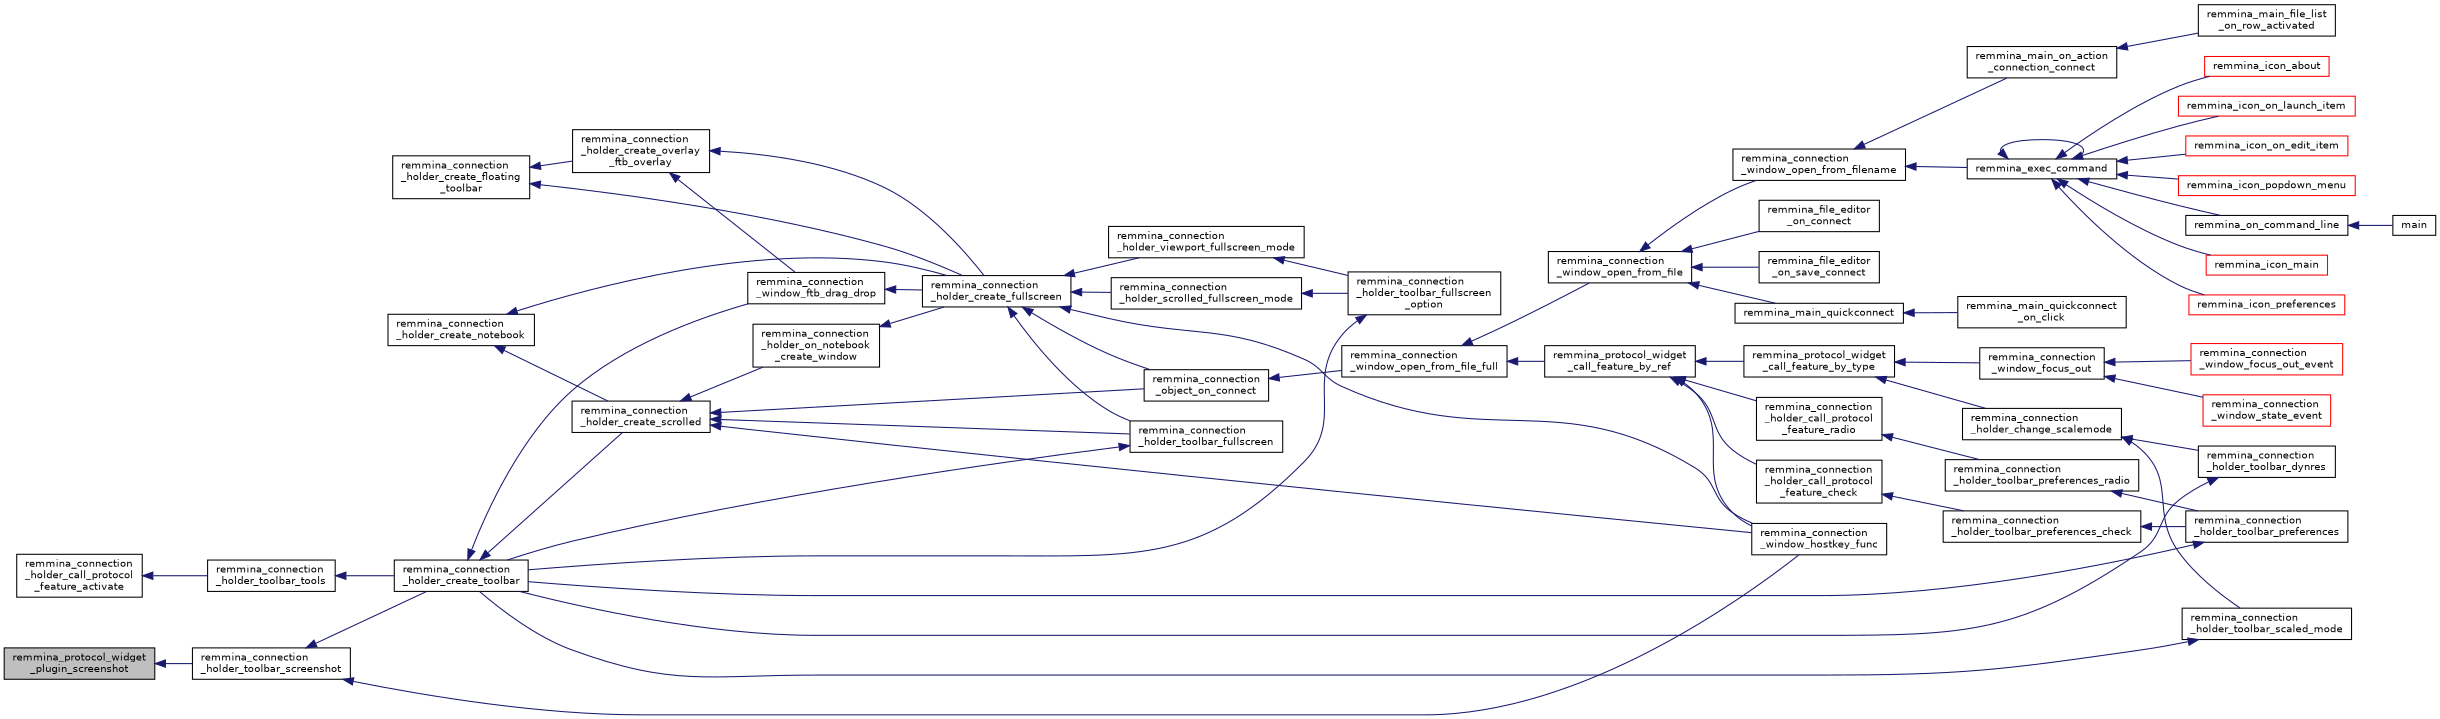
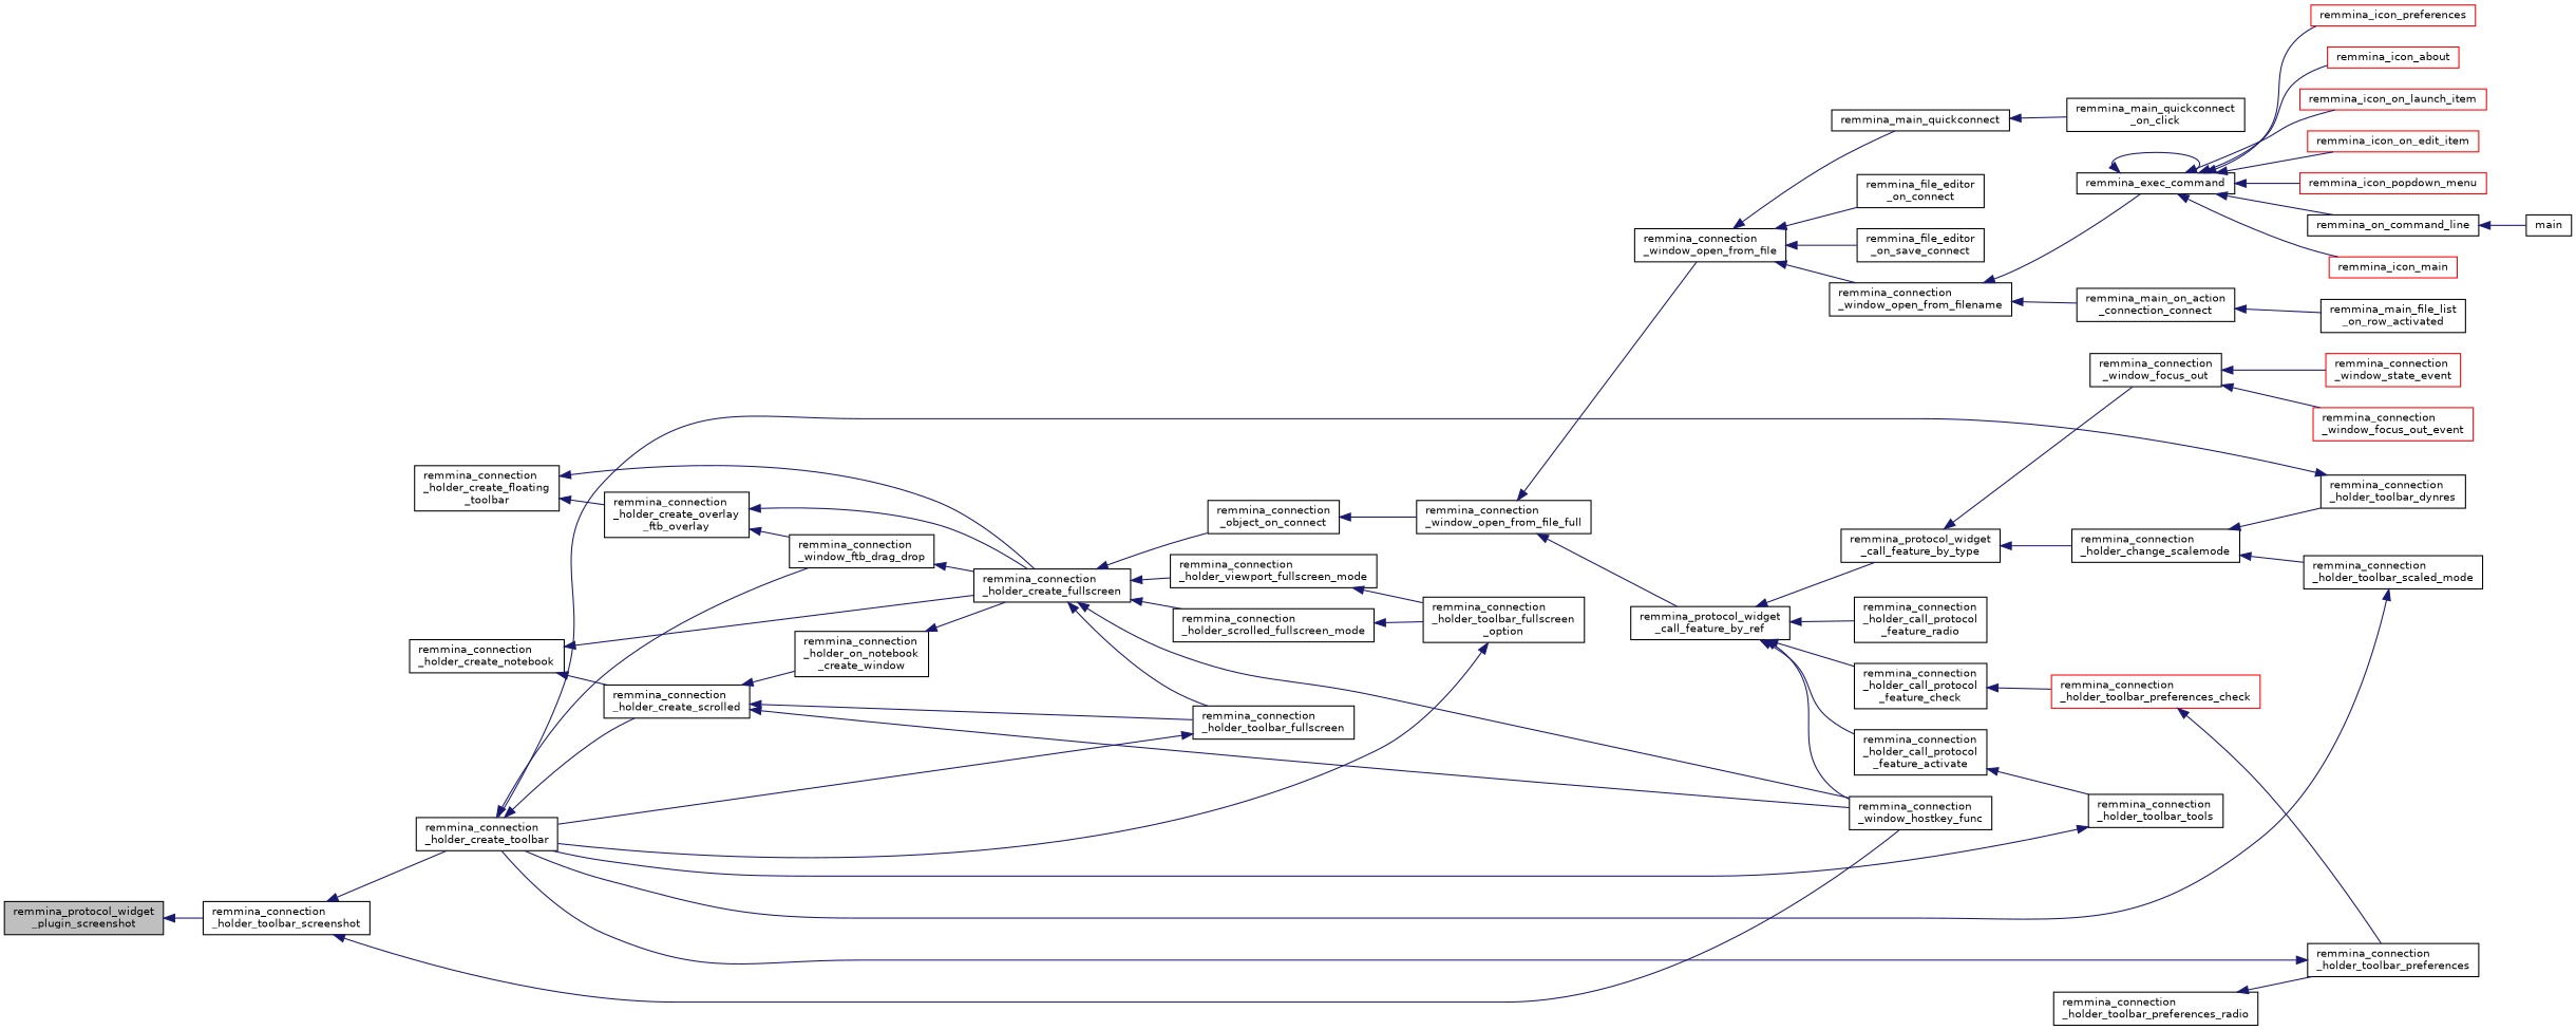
  digraph {
    rankdir=LR
    node [color=black fillcolor=white fontname=Helvetica fontsize=10 shape=record style=filled]
    edge [color=midnightblue dir=back fontname=Helvetica fontsize=10 labelfontname=Helvetica labelfontsize=10 style=solid]
    n1 [fillcolor=grey75 fontcolor=black height=0.2 label="remmina_protocol_widget\l_plugin_screenshot" width=0.4]
    n2 [height=0.2 label="remmina_connection\l_holder_toolbar_screenshot" width=0.4]
    n3 [height=0.2 label="remmina_connection\l_holder_create_toolbar" width=0.4]
    n4 [height=0.2 label="remmina_connection\l_window_hostkey_func" width=0.4]
    n5 [height=0.2 label="remmina_connection\l_holder_create_scrolled" width=0.4]
    n6 [height=0.2 label="remmina_connection\l_window_ftb_drag_drop" width=0.4]
    n7 [height=0.2 label="remmina_connection\l_holder_create_floating\l_toolbar" width=0.4]
    n8 [height=0.2 label="remmina_connection\l_holder_create_overlay\l_ftb_overlay" width=0.4]
    n9 [height=0.2 label="remmina_connection\l_holder_create_fullscreen" width=0.4]
    n10 [height=0.2 label="remmina_connection\l_holder_toolbar_fullscreen" width=0.4]
    n11 [height=0.2 label="remmina_connection\l_object_on_connect" width=0.4]
    n12 [height=0.2 label="remmina_connection\l_holder_on_notebook\l_create_window" width=0.4]
    n13 [height=0.2 label="remmina_connection\l_holder_viewport_fullscreen_mode" width=0.4]
    n14 [height=0.2 label="remmina_connection\l_holder_scrolled_fullscreen_mode" width=0.4]
    n15 [height=0.2 label="remmina_connection\l_holder_toolbar_fullscreen\l_option" width=0.4]
    n16 [height=0.2 label="remmina_connection\l_window_open_from_file_full" width=0.4]
    n17 [height=0.2 label="remmina_connection\l_window_open_from_file" width=0.4]
    n18 [height=0.2 label="remmina_protocol_widget\l_call_feature_by_ref" width=0.4]
    n19 [height=0.2 label="remmina_connection\l_window_open_from_filename" width=0.4]
    n20 [height=0.2 label="remmina_file_editor\l_on_connect" width=0.4]
    n21 [height=0.2 label="remmina_file_editor\l_on_save_connect" width=0.4]
    n22 [height=0.2 label=remmina_main_quickconnect width=0.4]
    n23 [height=0.2 label="remmina_connection\l_holder_call_protocol\l_feature_radio" width=0.4]
    n24 [height=0.2 label="remmina_connection\l_holder_call_protocol\l_feature_check" width=0.4]
    n25 [height=0.2 label="remmina_connection\l_holder_call_protocol\l_feature_activate" width=0.4]
    n26 [height=0.2 label="remmina_protocol_widget\l_call_feature_by_type" width=0.4]
    n27 [height=0.2 label=remmina_exec_command width=0.4]
    n28 [height=0.2 label="remmina_main_on_action\l_connection_connect" width=0.4]
    n29 [height=0.2 label="remmina_main_quickconnect\l_on_click" width=0.4]
    n30 [height=0.2 label=remmina_on_command_line width=0.4]
    n31 [color=red height=0.2 label=remmina_icon_main width=0.4]
    n32 [color=red height=0.2 label=remmina_icon_preferences width=0.4]
    n33 [color=red height=0.2 label=remmina_icon_about width=0.4]
    n34 [color=red height=0.2 label=remmina_icon_on_launch_item width=0.4]
    n35 [color=red height=0.2 label=remmina_icon_on_edit_item width=0.4]
    n36 [color=red height=0.2 label=remmina_icon_popdown_menu width=0.4]
    n37 [height=0.2 label="remmina_main_file_list\l_on_row_activated" width=0.4]
    n38 [height=0.2 label=main width=0.4]
    n39 [height=0.2 label="remmina_connection\l_holder_toolbar_preferences_radio" width=0.4]
-   n40 [height=0.2 label="remmina_connection\l_holder_toolbar_preferences_check" width=0.4]
+   n40 [color=red height=0.2 label="remmina_connection\l_holder_toolbar_preferences_check" width=0.4]
    n41 [height=0.2 label="remmina_connection\l_holder_toolbar_tools" width=0.4]
    n42 [height=0.2 label="remmina_connection\l_holder_change_scalemode" width=0.4]
    n43 [height=0.2 label="remmina_connection\l_window_focus_out" width=0.4]
    n44 [height=0.2 label="remmina_connection\l_holder_toolbar_preferences" width=0.4]
    n45 [height=0.2 label="remmina_connection\l_holder_toolbar_dynres" width=0.4]
    n46 [height=0.2 label="remmina_connection\l_holder_toolbar_scaled_mode" width=0.4]
    n47 [color=red height=0.2 label="remmina_connection\l_window_focus_out_event" width=0.4]
    n48 [color=red height=0.2 label="remmina_connection\l_window_state_event" width=0.4]
    n49 [height=0.2 label="remmina_connection\l_holder_create_notebook" width=0.4]
    n1 -> n2
    n2 -> n3
    n2 -> n4
    n3 -> n5
    n3 -> n6
    n5 -> n4
    n5 -> n10
-   n5 -> n11
    n5 -> n12
    n6 -> n9
    n7 -> n8
    n7 -> n9
    n8 -> n6
    n8 -> n9
    n9 -> n4
    n9 -> n10
    n9 -> n11
    n9 -> n13
    n9 -> n14
    n10 -> n3
    n11 -> n16
    n12 -> n9
    n13 -> n15
    n14 -> n15
    n15 -> n3
    n16 -> n17
    n16 -> n18
    n17 -> n19
    n17 -> n20
    n17 -> n21
    n17 -> n22
    n18 -> n4
    n18 -> n23
    n18 -> n24
+   n18 -> n25
    n18 -> n26
    n19 -> n27
    n19 -> n28
    n22 -> n29
-   n23 -> n39
    n24 -> n40
    n25 -> n41
    n26 -> n42
    n26 -> n43
    n27 -> n27
    n27 -> n30
    n27 -> n31
    n27 -> n32
    n27 -> n33
    n27 -> n34
    n27 -> n35
    n27 -> n36
    n28 -> n37
    n30 -> n38
    n39 -> n44
    n40 -> n44
    n41 -> n3
    n42 -> n45
    n42 -> n46
    n43 -> n47
    n43 -> n48
    n44 -> n3
    n45 -> n3
    n46 -> n3
    n49 -> n5
    n49 -> n9
  }
